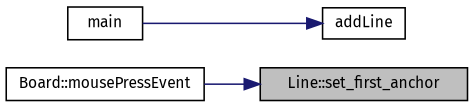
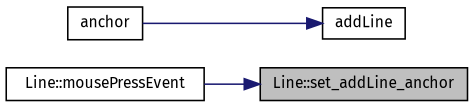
  digraph {
    fontname="Fira Sans"
    rankdir=RL
    node [color=black fillcolor=white fontname="Fira Sans" fontsize=10 shape=record style=filled]
    edge [color=midnightblue dir=back fontname="Fira Sans" fontsize=10 labelfontname=Helvetica labelfontsize=10 style=solid]
-   n1 [fillcolor=grey75 fontcolor=black height=0.2 label="Line::set_first_anchor" width=0.4]
-   n2 [height=0.2 label="Board::mousePressEvent" width=0.4]
+   n1 [fillcolor=grey75 fontcolor=black height=0.2 label="Line::set_addLine_anchor" width=0.4]
+   n2 [height=0.2 label="Line::mousePressEvent" width=0.4]
    n3 [height=0.2 label=addLine width=0.4]
-   n4 [height=0.2 label=main width=0.4]
+   n4 [height=0.2 label=anchor width=0.4]
    n1 -> n2
    n3 -> n4
  }
